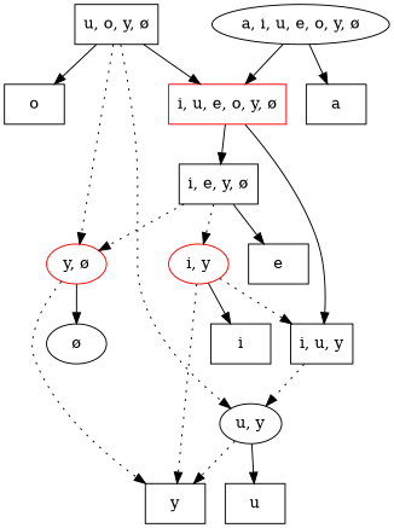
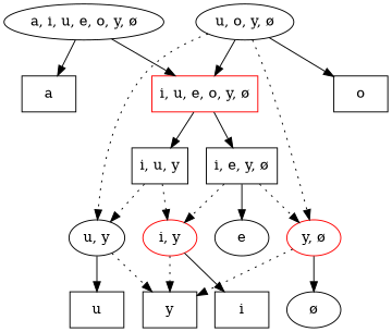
  digraph {
    rank=same
    node [shape=box]
    n1 [label="a, i, u, e, o, y, ø" shape=""]
    n2 [color=red label="i, u, e, o, y, ø"]
    n3 [label=a]
    n4 [label="i, e, y, ø"]
    n5 [label="i, u, y"]
-   n6 [label=e level=0]
+   n6 [label=e level=0 shape=ellipse]
    n7 [color=red label="y, ø" shape=""]
    n8 [color=red label="i, y" shape=""]
-   n9 [label="u, o, y, ø"]
+   n9 [label="u, o, y, ø" shape=ellipse]
    n10 [label=o level=0]
    n11 [color=black label="u, y" shape=""]
    n12 [label=y]
    n13 [label="ø" shape=ellipse]
    n14 [label=i]
    n15 [label=u]
    n1 -> n2
    n1 -> n3
    n2 -> n4
    n2 -> n5
    n4 -> n6
    n4 -> n7 [style=dotted]
    n4 -> n8 [style=dotted]
-   n8 -> n5 [style=dotted]
+   n5 -> n8 [style=dotted]
    n5 -> n11 [style=dotted]
    n7 -> n12 [style=dotted]
    n7 -> n13
    n8 -> n12 [style=dotted]
    n8 -> n14
    n9 -> n2
    n9 -> n7 [style=dotted]
    n9 -> n10
    n9 -> n11 [style=dotted]
    n11 -> n12 [style=dotted]
    n11 -> n15
  }
